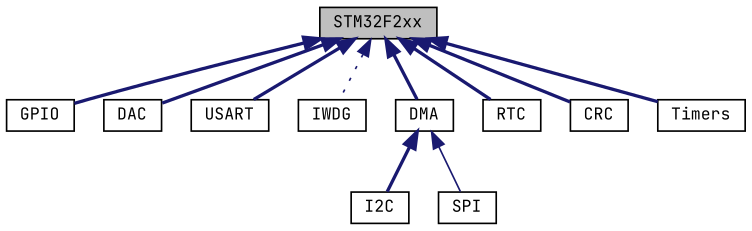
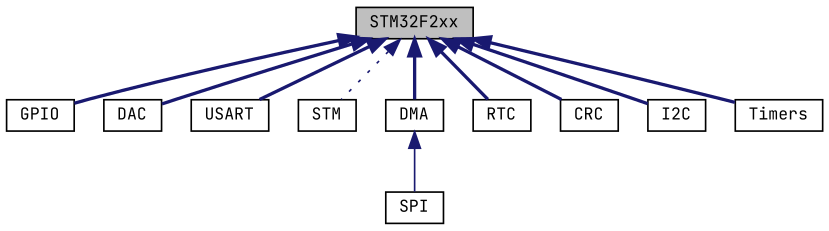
  digraph {
    fontname="JetBrains Mono"
    rankdir=TB
    node [color=black fillcolor=white fontname="JetBrains Mono" fontsize=10 shape=record style=filled]
    edge [color=midnightblue dir=back fontname="JetBrains Mono" fontsize=10 labelfontname=Helvetica labelfontsize=10 shape=plaintext style=bold]
    n1 [height=0.2 label=GPIO width=0.4]
    n2 [fillcolor=grey75 fontcolor=black height=0.2 label=STM32F2xx width=0.4]
    n3 [height=0.2 label=DAC width=0.4]
    n4 [height=0.2 label=USART width=0.4]
-   n5 [height=0.2 label=IWDG width=0.4]
+   n5 [height=0.2 label=STM width=0.4]
    n6 [height=0.2 label=DMA width=0.4]
    n7 [height=0.2 label=RTC width=0.4]
    n8 [height=0.2 label=CRC width=0.4]
    n9 [height=0.2 label=I2C width=0.4]
    n10 [height=0.2 label=Timers width=0.4]
    n11 [height=0.2 label=SPI width=0.4]
    n2 -> n1
    n2 -> n3
    n2 -> n4
    n2 -> n5 [style=dotted]
    n2 -> n6
    n2 -> n7
    n2 -> n8
-   n6 -> n9
+   n2 -> n9
    n2 -> n10
    n6 -> n11 [style=solid]
  }
